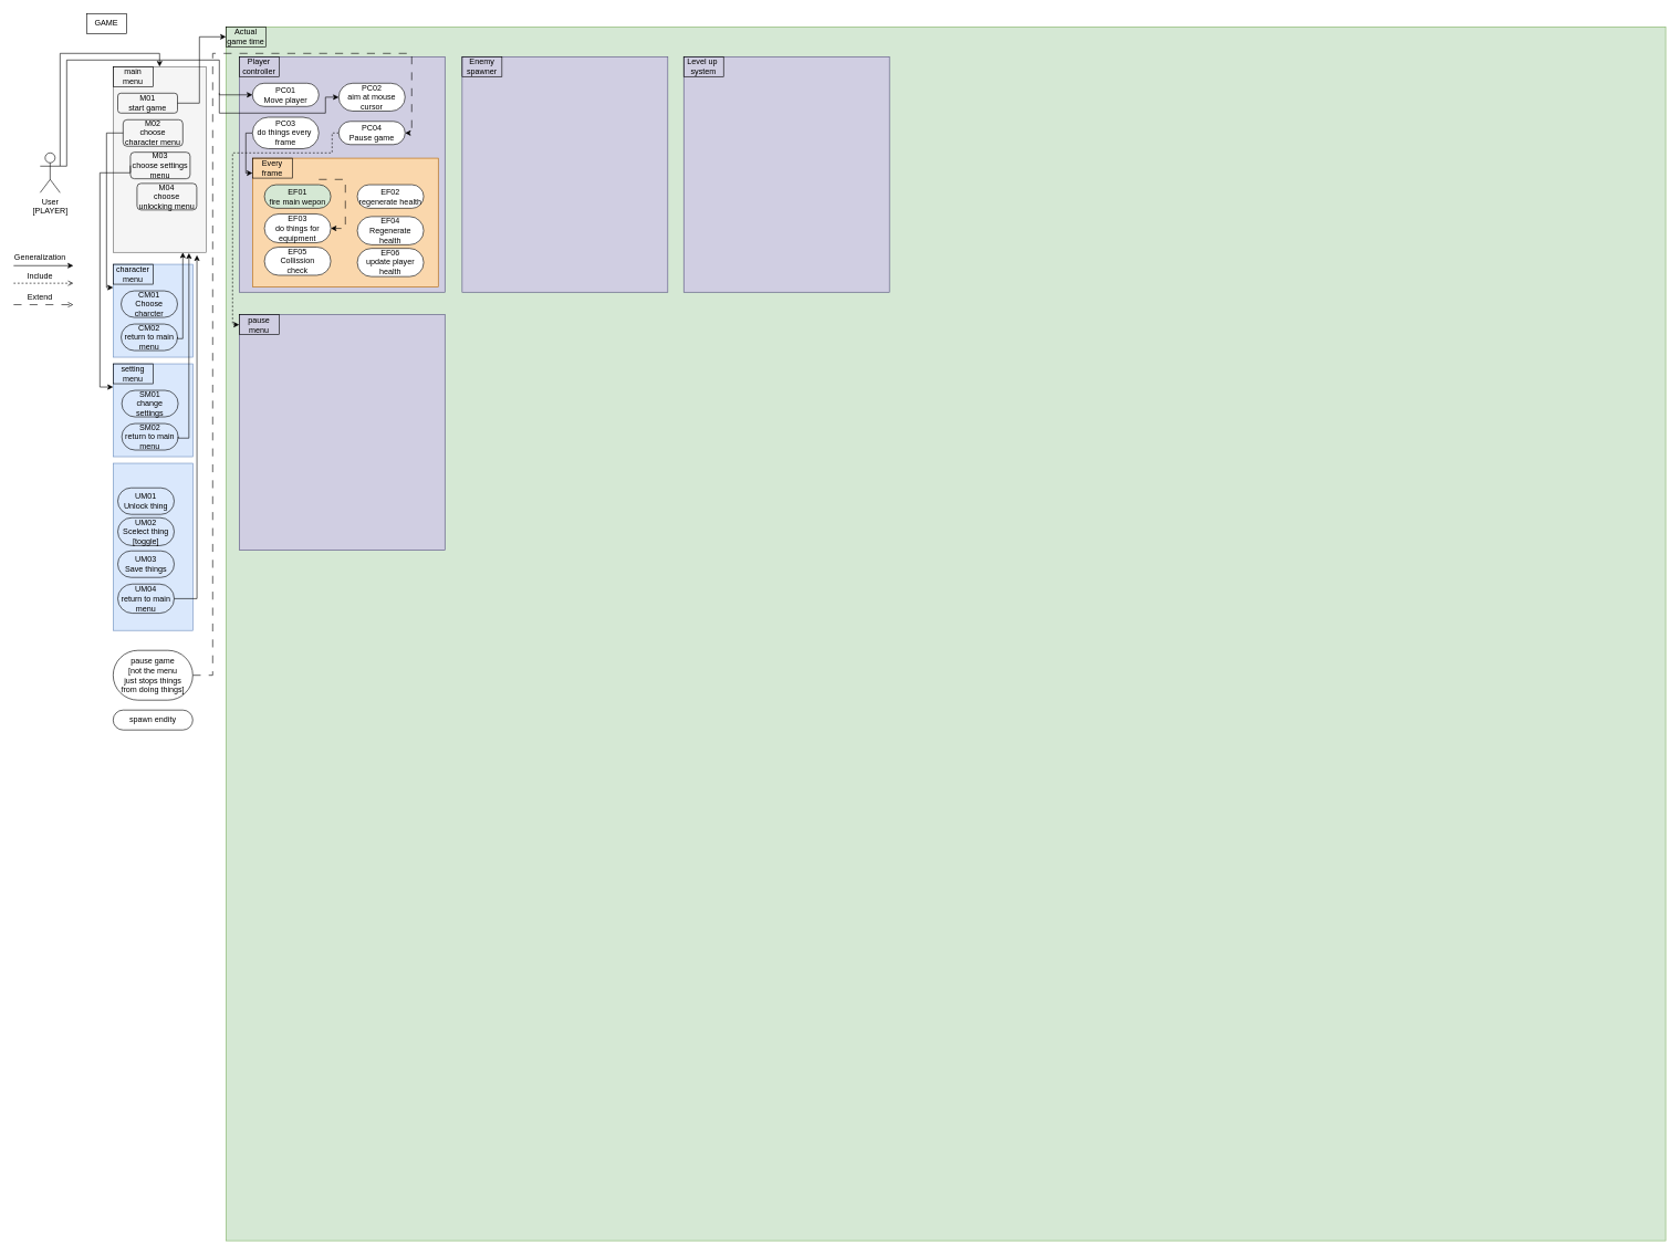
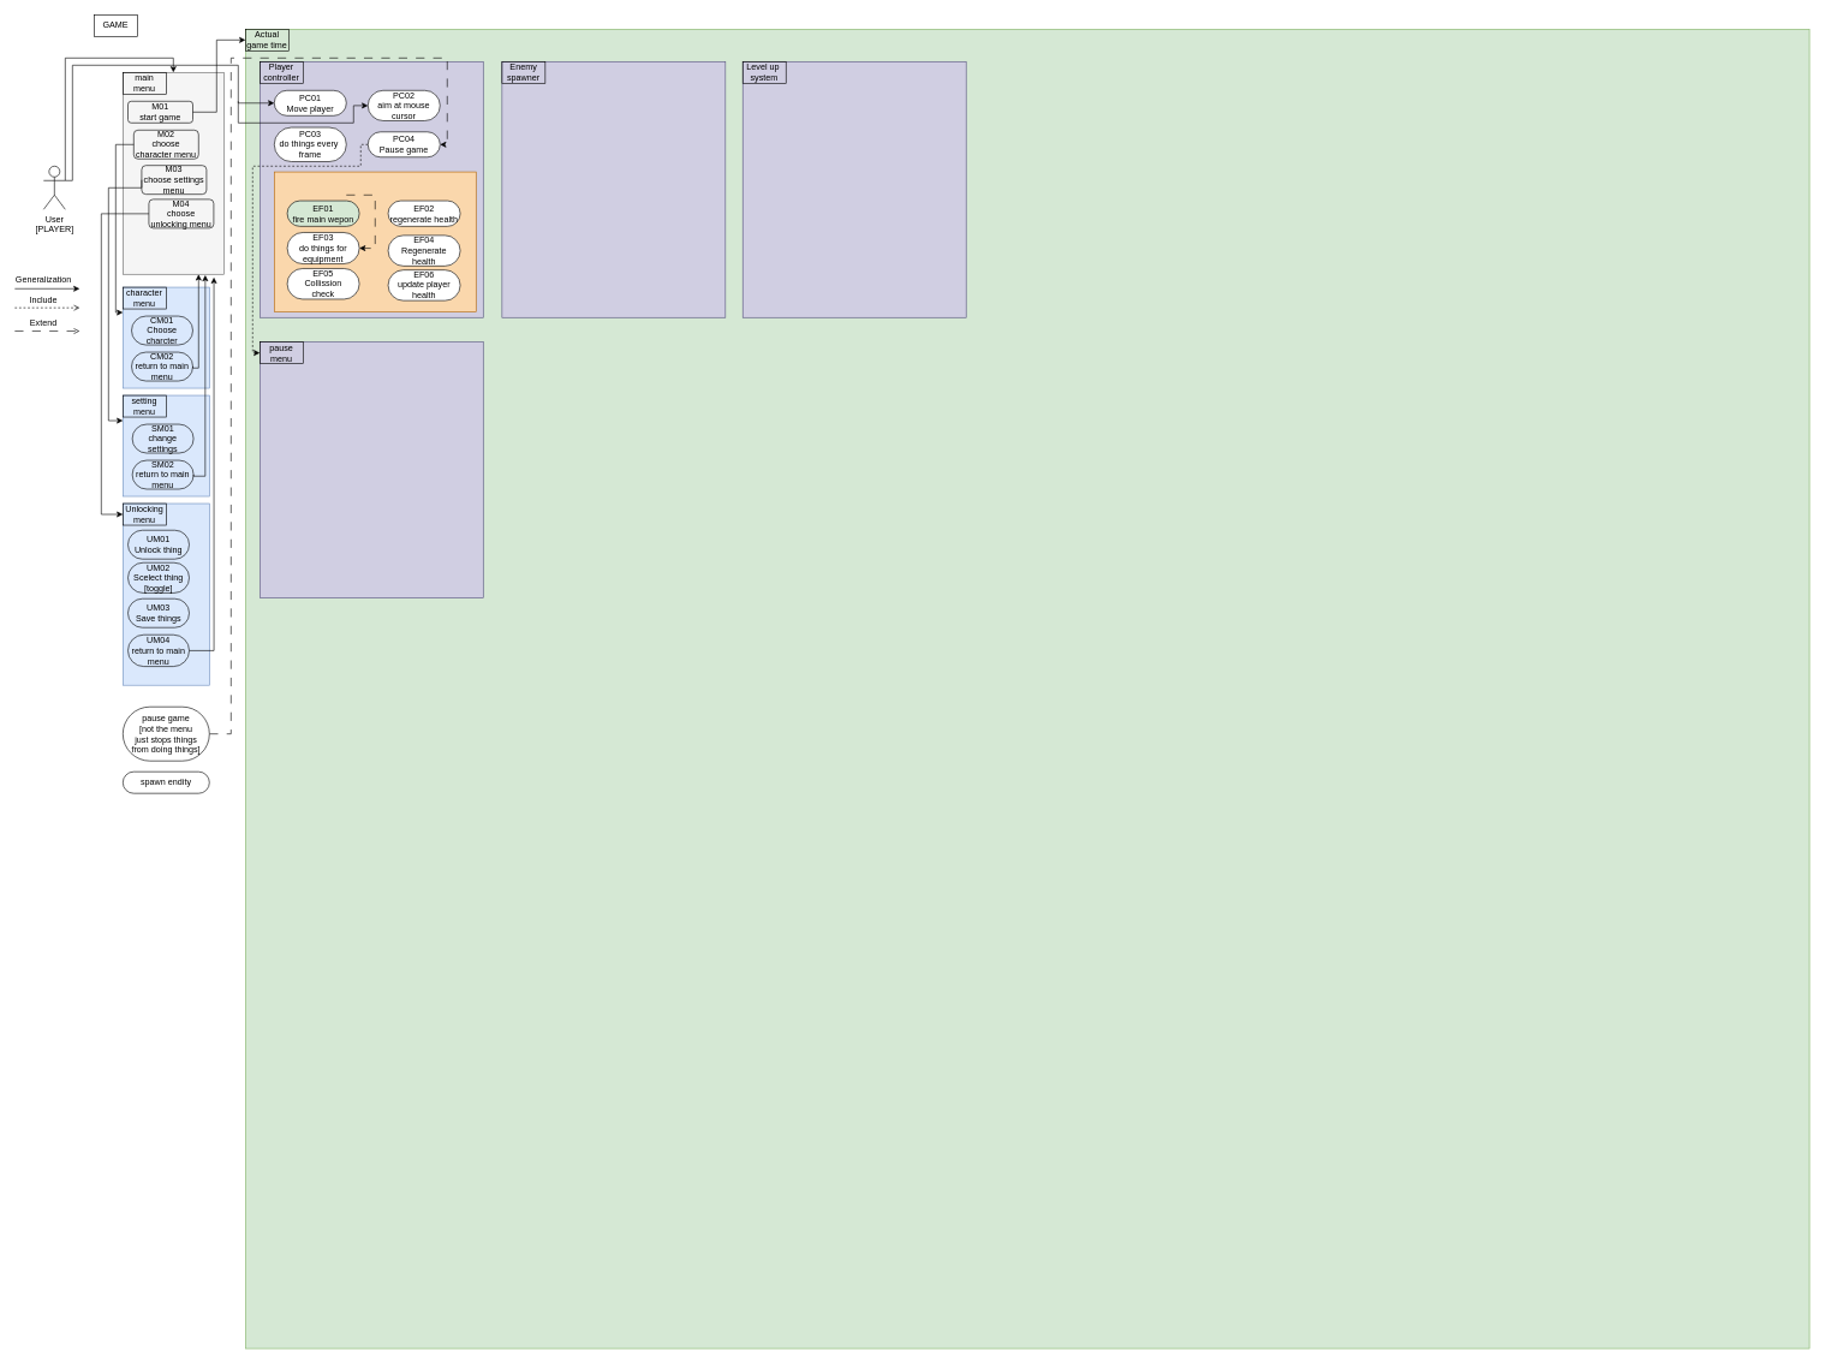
  <mxCell id="0" />
  <mxCell id="1" parent="0" />
  <mxCell id="2" style="edgeStyle=orthogonalEdgeStyle;rounded=0;orthogonalLoop=1;jettySize=auto;html=1;exitX=1;exitY=0.333;exitDx=0;exitDy=0;exitPerimeter=0;" edge="1" parent="1" source="3" target="5"><mxGeometry relative="1" as="geometry"><Array as="points"><mxPoint x="90" y="80" /></Array></mxGeometry></mxCell>
  <mxCell id="3" value="User&lt;br&gt;[PLAYER]" style="shape=umlActor;verticalLabelPosition=bottom;verticalAlign=top;html=1;outlineConnect=0;" vertex="1" parent="1"><mxGeometry x="60" y="230" width="30" height="60" as="geometry" /></mxCell>
  <mxCell id="4" value="GAME" style="text;html=1;strokeColor=default;fillColor=none;align=center;verticalAlign=middle;whiteSpace=wrap;rounded=0;movable=0;resizable=0;rotatable=0;deletable=0;editable=0;connectable=0;" vertex="1" parent="1"><mxGeometry x="130" y="20" width="60" height="30" as="geometry" /></mxCell>
  <mxCell id="5" value="" style="rounded=0;whiteSpace=wrap;html=1;strokeColor=#666666;fillColor=#f5f5f5;fontColor=#333333;" vertex="1" parent="1"><mxGeometry x="170" y="100" width="140" height="280" as="geometry" /></mxCell>
  <mxCell id="6" value="main menu" style="text;html=1;strokeColor=default;fillColor=none;align=center;verticalAlign=middle;whiteSpace=wrap;rounded=0;" vertex="1" parent="1"><mxGeometry x="170" y="100" width="60" height="30" as="geometry" /></mxCell>
  <mxCell id="7" style="edgeStyle=orthogonalEdgeStyle;rounded=0;orthogonalLoop=1;jettySize=auto;html=1;exitX=1;exitY=0.5;exitDx=0;exitDy=0;entryX=0;entryY=0.5;entryDx=0;entryDy=0;" edge="1" parent="1" source="8" target="33"><mxGeometry relative="1" as="geometry"><Array as="points"><mxPoint x="300" y="155" /><mxPoint x="300" y="55" /></Array></mxGeometry></mxCell>
  <mxCell id="8" value="M01&lt;br&gt;start game" style="rounded=1;whiteSpace=wrap;html=1;strokeColor=default;fillColor=none;" vertex="1" parent="1"><mxGeometry x="177" y="140" width="90" height="30" as="geometry" /></mxCell>
  <mxCell id="9" style="edgeStyle=orthogonalEdgeStyle;rounded=0;orthogonalLoop=1;jettySize=auto;html=1;exitX=0;exitY=0.5;exitDx=0;exitDy=0;entryX=0;entryY=0.25;entryDx=0;entryDy=0;" edge="1" parent="1" source="10" target="15"><mxGeometry relative="1" as="geometry"><Array as="points"><mxPoint x="160" y="200" /><mxPoint x="160" y="433" /></Array></mxGeometry></mxCell>
  <mxCell id="10" value="M02&lt;br&gt;choose character menu" style="rounded=1;whiteSpace=wrap;html=1;strokeColor=default;fillColor=none;" vertex="1" parent="1"><mxGeometry x="185" y="180" width="90" height="40" as="geometry" /></mxCell>
  <mxCell id="11" style="edgeStyle=orthogonalEdgeStyle;rounded=0;orthogonalLoop=1;jettySize=auto;html=1;exitX=0;exitY=0.5;exitDx=0;exitDy=0;entryX=0;entryY=0.25;entryDx=0;entryDy=0;" edge="1" parent="1" source="12" target="20"><mxGeometry relative="1" as="geometry"><Array as="points"><mxPoint x="196" y="260" /><mxPoint x="150" y="260" /><mxPoint x="150" y="583" /></Array></mxGeometry></mxCell>
  <mxCell id="12" value="M03&lt;br&gt;choose settings menu" style="rounded=1;whiteSpace=wrap;html=1;strokeColor=default;fillColor=none;" vertex="1" parent="1"><mxGeometry x="196" y="229" width="90" height="40" as="geometry" /></mxCell>
+ <mxCell id="13" style="edgeStyle=orthogonalEdgeStyle;rounded=0;orthogonalLoop=1;jettySize=auto;html=1;exitX=0;exitY=0.5;exitDx=0;exitDy=0;entryX=0;entryY=0.5;entryDx=0;entryDy=0;" edge="1" parent="1" source="14" target="26"><mxGeometry relative="1" as="geometry"><Array as="points"><mxPoint x="140" y="296" /><mxPoint x="140" y="713" /></Array></mxGeometry></mxCell>
  <mxCell id="14" value="M04&lt;br&gt;choose unlocking menu" style="rounded=1;whiteSpace=wrap;html=1;strokeColor=default;fillColor=none;" vertex="1" parent="1"><mxGeometry x="206" y="276" width="90" height="40" as="geometry" /></mxCell>
  <mxCell id="15" value="" style="rounded=0;whiteSpace=wrap;html=1;strokeColor=#6c8ebf;fillColor=#dae8fc;" vertex="1" parent="1"><mxGeometry x="170" y="398" width="120" height="140" as="geometry" /></mxCell>
  <mxCell id="16" value="character&lt;br&gt;menu" style="text;html=1;strokeColor=default;fillColor=none;align=center;verticalAlign=middle;whiteSpace=wrap;rounded=0;" vertex="1" parent="1"><mxGeometry x="170" y="398" width="60" height="30" as="geometry" /></mxCell>
  <mxCell id="17" value="CM01&lt;br&gt;Choose charcter" style="rounded=1;whiteSpace=wrap;html=1;strokeColor=default;fillColor=none;arcSize=50;" vertex="1" parent="1"><mxGeometry x="182" y="438" width="85" height="40" as="geometry" /></mxCell>
  <mxCell id="18" style="edgeStyle=orthogonalEdgeStyle;rounded=0;orthogonalLoop=1;jettySize=auto;html=1;exitX=1;exitY=0.5;exitDx=0;exitDy=0;entryX=0.75;entryY=1;entryDx=0;entryDy=0;" edge="1" parent="1" source="19" target="5"><mxGeometry relative="1" as="geometry"><Array as="points"><mxPoint x="267" y="510" /><mxPoint x="275" y="510" /></Array></mxGeometry></mxCell>
  <mxCell id="19" value="CM02&lt;br&gt;return to main menu" style="rounded=1;whiteSpace=wrap;html=1;strokeColor=default;fillColor=none;arcSize=50;" vertex="1" parent="1"><mxGeometry x="182" y="488" width="85" height="40" as="geometry" /></mxCell>
  <mxCell id="20" value="" style="rounded=0;whiteSpace=wrap;html=1;strokeColor=#6c8ebf;fillColor=#dae8fc;" vertex="1" parent="1"><mxGeometry x="170" y="548" width="120" height="140" as="geometry" /></mxCell>
  <mxCell id="21" value="setting menu" style="text;html=1;strokeColor=default;fillColor=none;align=center;verticalAlign=middle;whiteSpace=wrap;rounded=0;" vertex="1" parent="1"><mxGeometry x="170" y="548" width="60" height="30" as="geometry" /></mxCell>
  <mxCell id="22" value="SM01&lt;br&gt;change settings" style="rounded=1;whiteSpace=wrap;html=1;strokeColor=default;fillColor=none;arcSize=50;" vertex="1" parent="1"><mxGeometry x="183" y="588" width="85" height="40" as="geometry" /></mxCell>
  <mxCell id="23" style="edgeStyle=orthogonalEdgeStyle;rounded=0;orthogonalLoop=1;jettySize=auto;html=1;exitX=1;exitY=0.5;exitDx=0;exitDy=0;entryX=0.816;entryY=1.004;entryDx=0;entryDy=0;entryPerimeter=0;" edge="1" parent="1" source="24" target="5"><mxGeometry relative="1" as="geometry"><Array as="points"><mxPoint x="268" y="660" /><mxPoint x="284" y="660" /></Array></mxGeometry></mxCell>
  <mxCell id="24" value="SM02&lt;br&gt;return to main menu" style="rounded=1;whiteSpace=wrap;html=1;strokeColor=default;fillColor=none;arcSize=50;" vertex="1" parent="1"><mxGeometry x="183" y="638" width="85" height="40" as="geometry" /></mxCell>
  <mxCell id="25" value="" style="rounded=0;whiteSpace=wrap;html=1;strokeColor=#6c8ebf;fillColor=#dae8fc;" vertex="1" parent="1"><mxGeometry x="170" y="698" width="120" height="252" as="geometry" /></mxCell>
+ <mxCell id="26" value="Unlocking menu" style="text;html=1;strokeColor=default;fillColor=none;align=center;verticalAlign=middle;whiteSpace=wrap;rounded=0;" vertex="1" parent="1"><mxGeometry x="170" y="698" width="60" height="30" as="geometry" /></mxCell>
  <mxCell id="27" value="UM01&lt;br&gt;Unlock thing" style="rounded=1;whiteSpace=wrap;html=1;strokeColor=default;fillColor=none;arcSize=50;" vertex="1" parent="1"><mxGeometry x="177" y="735" width="85" height="40" as="geometry" /></mxCell>
  <mxCell id="28" value="UM02&lt;br&gt;Scelect thing&lt;br&gt;[toggle]" style="rounded=1;whiteSpace=wrap;html=1;strokeColor=default;fillColor=none;arcSize=50;" vertex="1" parent="1"><mxGeometry x="177" y="780" width="85" height="42" as="geometry" /></mxCell>
  <mxCell id="29" value="UM03&lt;br&gt;Save things" style="rounded=1;whiteSpace=wrap;html=1;strokeColor=default;fillColor=none;arcSize=50;" vertex="1" parent="1"><mxGeometry x="177" y="830" width="85" height="40" as="geometry" /></mxCell>
  <mxCell id="30" style="edgeStyle=orthogonalEdgeStyle;rounded=0;orthogonalLoop=1;jettySize=auto;html=1;exitX=1;exitY=0.5;exitDx=0;exitDy=0;entryX=0.902;entryY=1.015;entryDx=0;entryDy=0;entryPerimeter=0;" edge="1" parent="1" source="31" target="5"><mxGeometry relative="1" as="geometry" /></mxCell>
  <mxCell id="31" value="UM04&lt;br&gt;return to main&lt;br&gt;menu" style="rounded=1;whiteSpace=wrap;html=1;strokeColor=default;fillColor=none;arcSize=50;" vertex="1" parent="1"><mxGeometry x="177" y="880" width="85" height="44" as="geometry" /></mxCell>
  <mxCell id="32" value="" style="rounded=0;whiteSpace=wrap;html=1;fillColor=#d5e8d4;strokeColor=#82b366;movable=0;resizable=0;rotatable=0;deletable=0;editable=0;connectable=0;" vertex="1" parent="1"><mxGeometry x="340" y="40" width="2170" height="1830" as="geometry" /></mxCell>
  <mxCell id="33" value="Actual game time" style="text;html=1;strokeColor=default;fillColor=none;align=center;verticalAlign=middle;whiteSpace=wrap;rounded=0;movable=0;resizable=0;rotatable=0;deletable=0;editable=0;connectable=0;" vertex="1" parent="1"><mxGeometry x="340" y="40" width="60" height="30" as="geometry" /></mxCell>
  <mxCell id="34" value="" style="rounded=0;whiteSpace=wrap;html=1;fillColor=#d0cee2;strokeColor=#56517e;" vertex="1" parent="1"><mxGeometry x="360" y="85" width="310" height="355" as="geometry" /></mxCell>
  <mxCell id="35" value="Player controller" style="text;html=1;strokeColor=default;fillColor=none;align=center;verticalAlign=middle;whiteSpace=wrap;rounded=0;movable=1;resizable=1;rotatable=1;deletable=1;editable=1;connectable=1;" vertex="1" parent="1"><mxGeometry x="360" y="85" width="60" height="30" as="geometry" /></mxCell>
  <mxCell id="36" value="PC01&lt;br&gt;Move player" style="rounded=1;whiteSpace=wrap;html=1;fontColor=#050505;arcSize=50;" vertex="1" parent="1"><mxGeometry x="380" y="125" width="100" height="35" as="geometry" /></mxCell>
  <mxCell id="37" value="PC02&lt;br&gt;aim at mouse cursor" style="rounded=1;whiteSpace=wrap;html=1;fontColor=#050505;arcSize=50;" vertex="1" parent="1"><mxGeometry x="510" y="125" width="100" height="42" as="geometry" /></mxCell>
  <mxCell id="38" style="edgeStyle=orthogonalEdgeStyle;rounded=0;orthogonalLoop=1;jettySize=auto;html=1;exitX=1;exitY=0.333;exitDx=0;exitDy=0;exitPerimeter=0;fontColor=#050505;entryX=0;entryY=0.5;entryDx=0;entryDy=0;" edge="1" parent="1" source="3" target="36"><mxGeometry relative="1" as="geometry"><mxPoint x="360" y="90" as="targetPoint" /><Array as="points"><mxPoint x="100" y="250" /><mxPoint x="100" y="90" /><mxPoint x="330" y="90" /><mxPoint x="330" y="142" /></Array></mxGeometry></mxCell>
- <mxCell id="39" style="edgeStyle=orthogonalEdgeStyle;rounded=0;orthogonalLoop=1;jettySize=auto;html=1;entryX=0;entryY=0.75;entryDx=0;entryDy=0;fontColor=#050505;" edge="1" parent="1" source="40" target="42"><mxGeometry relative="1" as="geometry"><Array as="points"><mxPoint x="370" y="200" /><mxPoint x="370" y="260" /><mxPoint x="380" y="260" /></Array></mxGeometry></mxCell>
  <mxCell id="40" value="PC03&lt;br&gt;do things every&amp;nbsp;&lt;br&gt;frame" style="rounded=1;whiteSpace=wrap;html=1;fontColor=#050505;arcSize=50;" vertex="1" parent="1"><mxGeometry x="380" y="176.25" width="100" height="47.5" as="geometry" /></mxCell>
  <mxCell id="41" value="" style="rounded=0;whiteSpace=wrap;html=1;fillColor=#fad7ac;strokeColor=#b46504;" vertex="1" parent="1"><mxGeometry x="380" y="238" width="280" height="194" as="geometry" /></mxCell>
- <mxCell id="42" value="Every frame" style="text;html=1;strokeColor=default;fillColor=none;align=center;verticalAlign=middle;whiteSpace=wrap;rounded=0;movable=1;resizable=1;rotatable=1;deletable=1;editable=1;connectable=1;" vertex="1" parent="1"><mxGeometry x="380" y="238" width="60" height="30" as="geometry" /></mxCell>
  <mxCell id="43" value="EF01&lt;br&gt;fire main wepon" style="rounded=1;whiteSpace=wrap;html=1;fontColor=#050505;arcSize=50;fillColor=#d5e8d4;" vertex="1" parent="1"><mxGeometry x="398" y="278" width="100" height="35.5" as="geometry" /></mxCell>
  <mxCell id="44" value="EF02&lt;br&gt;regenerate health" style="rounded=1;whiteSpace=wrap;html=1;fontColor=#050505;arcSize=50;" vertex="1" parent="1"><mxGeometry x="538" y="278" width="100" height="35.5" as="geometry" /></mxCell>
  <mxCell id="45" value="EF03&lt;br&gt;do things for equipment" style="rounded=1;whiteSpace=wrap;html=1;fontColor=#050505;arcSize=50;" vertex="1" parent="1"><mxGeometry x="398" y="322" width="100" height="43.5" as="geometry" /></mxCell>
  <mxCell id="46" value="EF04&lt;br&gt;Regenerate health" style="rounded=1;whiteSpace=wrap;html=1;fontColor=#050505;arcSize=50;" vertex="1" parent="1"><mxGeometry x="538" y="326" width="100" height="42.5" as="geometry" /></mxCell>
  <mxCell id="47" value="" style="endArrow=classic;html=1;rounded=0;fontColor=#050505;entryX=0;entryY=0.5;entryDx=0;entryDy=0;" edge="1" parent="1" target="37"><mxGeometry width="50" height="50" relative="1" as="geometry"><mxPoint x="330" y="140" as="sourcePoint" /><mxPoint x="390" y="140" as="targetPoint" /><Array as="points"><mxPoint x="330" y="170" /><mxPoint x="490" y="170" /><mxPoint x="490" y="146" /></Array></mxGeometry></mxCell>
  <mxCell id="48" value="EF05&lt;br&gt;Collission&lt;br&gt;check" style="rounded=1;whiteSpace=wrap;html=1;fontColor=#050505;arcSize=50;" vertex="1" parent="1"><mxGeometry x="398" y="372" width="100" height="42.5" as="geometry" /></mxCell>
  <mxCell id="49" value="EF06&lt;br&gt;update player&lt;br&gt;health" style="rounded=1;whiteSpace=wrap;html=1;fontColor=#050505;arcSize=50;" vertex="1" parent="1"><mxGeometry x="538" y="374" width="100" height="42.5" as="geometry" /></mxCell>
  <mxCell id="50" value="" style="rounded=0;whiteSpace=wrap;html=1;fillColor=#d0cee2;strokeColor=#56517e;" vertex="1" parent="1"><mxGeometry x="696" y="85" width="310" height="355" as="geometry" /></mxCell>
  <mxCell id="51" value="Enemy&lt;br&gt;spawner" style="text;html=1;strokeColor=default;fillColor=none;align=center;verticalAlign=middle;whiteSpace=wrap;rounded=0;movable=1;resizable=1;rotatable=1;deletable=1;editable=1;connectable=1;" vertex="1" parent="1"><mxGeometry x="696" y="85" width="60" height="30" as="geometry" /></mxCell>
  <mxCell id="52" value="" style="rounded=0;whiteSpace=wrap;html=1;fillColor=#d0cee2;strokeColor=#56517e;" vertex="1" parent="1"><mxGeometry x="1030" y="85" width="310" height="355" as="geometry" /></mxCell>
  <mxCell id="53" value="Level up&amp;nbsp;&lt;br&gt;system" style="text;html=1;strokeColor=default;fillColor=none;align=center;verticalAlign=middle;whiteSpace=wrap;rounded=0;movable=1;resizable=1;rotatable=1;deletable=1;editable=1;connectable=1;" vertex="1" parent="1"><mxGeometry x="1030" y="85" width="60" height="30" as="geometry" /></mxCell>
  <mxCell id="54" value="" style="rounded=0;whiteSpace=wrap;html=1;fillColor=#d0cee2;strokeColor=#56517e;" vertex="1" parent="1"><mxGeometry x="360" y="474" width="310" height="355" as="geometry" /></mxCell>
  <mxCell id="55" value="pause menu" style="text;html=1;strokeColor=default;fillColor=none;align=center;verticalAlign=middle;whiteSpace=wrap;rounded=0;movable=1;resizable=1;rotatable=1;deletable=1;editable=1;connectable=1;shadow=0;" vertex="1" parent="1"><mxGeometry x="360" y="474" width="60" height="30" as="geometry" /></mxCell>
  <mxCell id="56" style="edgeStyle=orthogonalEdgeStyle;rounded=0;orthogonalLoop=1;jettySize=auto;html=1;entryX=0;entryY=0.5;entryDx=0;entryDy=0;strokeWidth=1;fontColor=#050505;startArrow=none;startFill=0;endArrow=classic;endFill=1;targetPerimeterSpacing=90;dashed=1;" edge="1" parent="1" source="57" target="55"><mxGeometry relative="1" as="geometry"><Array as="points"><mxPoint x="500" y="200" /><mxPoint x="500" y="230" /><mxPoint x="350" y="230" /><mxPoint x="350" y="489" /></Array></mxGeometry></mxCell>
  <mxCell id="57" value="PC04&lt;br&gt;Pause game" style="rounded=1;whiteSpace=wrap;html=1;fontColor=#050505;arcSize=50;" vertex="1" parent="1"><mxGeometry x="510" y="182.5" width="100" height="35" as="geometry" /></mxCell>
  <mxCell id="58" style="edgeStyle=orthogonalEdgeStyle;rounded=0;orthogonalLoop=1;jettySize=auto;html=1;exitX=1;exitY=0.5;exitDx=0;exitDy=0;entryX=1;entryY=0.5;entryDx=0;entryDy=0;dashed=1;dashPattern=12 12;strokeWidth=1;fontColor=#050505;startArrow=none;startFill=0;endArrow=classic;endFill=1;targetPerimeterSpacing=90;" edge="1" parent="1" source="59" target="57"><mxGeometry relative="1" as="geometry"><Array as="points"><mxPoint x="320" y="1017" /><mxPoint x="320" y="80" /><mxPoint x="620" y="80" /><mxPoint x="620" y="200" /></Array></mxGeometry></mxCell>
  <mxCell id="59" value="pause game&lt;br&gt;[not the menu &lt;br&gt;just stops things&lt;br&gt;from doing things]" style="rounded=1;whiteSpace=wrap;html=1;fontColor=#050505;arcSize=50;" vertex="1" parent="1"><mxGeometry x="170" y="980" width="120" height="75" as="geometry" /></mxCell>
  <mxCell id="60" value="spawn endity" style="rounded=1;whiteSpace=wrap;html=1;fontColor=#050505;arcSize=50;" vertex="1" parent="1"><mxGeometry x="170" y="1070" width="120" height="30" as="geometry" /></mxCell>
  <mxCell id="61" value="" style="endArrow=classic;html=1;rounded=0;fontColor=#050505;" edge="1" parent="1"><mxGeometry width="50" height="50" relative="1" as="geometry"><mxPoint x="20" y="400" as="sourcePoint" /><mxPoint x="110" y="400" as="targetPoint" /></mxGeometry></mxCell>
  <mxCell id="62" value="Generalization" style="text;html=1;strokeColor=none;fillColor=none;align=center;verticalAlign=middle;whiteSpace=wrap;rounded=0;fontColor=#050505;" vertex="1" parent="1"><mxGeometry x="30" y="376" width="60" height="22" as="geometry" /></mxCell>
  <mxCell id="63" value="" style="endArrow=open;html=1;rounded=0;fontColor=#050505;targetPerimeterSpacing=90;strokeWidth=1;endFill=0;edgeStyle=orthogonalEdgeStyle;startArrow=none;startFill=0;dashed=1;" edge="1" parent="1"><mxGeometry width="50" height="50" relative="1" as="geometry"><mxPoint x="20" y="426.5" as="sourcePoint" /><mxPoint x="110" y="426.5" as="targetPoint" /></mxGeometry></mxCell>
  <mxCell id="64" value="Include" style="text;html=1;strokeColor=none;fillColor=none;align=center;verticalAlign=middle;whiteSpace=wrap;rounded=0;fontColor=#050505;" vertex="1" parent="1"><mxGeometry x="30" y="404.5" width="60" height="22" as="geometry" /></mxCell>
  <mxCell id="65" value="" style="endArrow=open;html=1;rounded=0;fontColor=#050505;targetPerimeterSpacing=90;strokeWidth=1;endFill=0;edgeStyle=orthogonalEdgeStyle;startArrow=none;startFill=0;dashed=1;dashPattern=12 12;" edge="1" parent="1"><mxGeometry width="50" height="50" relative="1" as="geometry"><mxPoint x="20" y="458.83" as="sourcePoint" /><mxPoint x="110" y="458.83" as="targetPoint" /></mxGeometry></mxCell>
  <mxCell id="66" value="Extend" style="text;html=1;strokeColor=none;fillColor=none;align=center;verticalAlign=middle;whiteSpace=wrap;rounded=0;fontColor=#050505;" vertex="1" parent="1"><mxGeometry x="30" y="436.83" width="60" height="22" as="geometry" /></mxCell>
  <mxCell id="67" value="" style="endArrow=classic;html=1;rounded=0;dashed=1;dashPattern=12 12;strokeWidth=1;fontColor=#050505;targetPerimeterSpacing=90;entryX=1;entryY=0.5;entryDx=0;entryDy=0;" edge="1" parent="1" target="45"><mxGeometry width="50" height="50" relative="1" as="geometry"><mxPoint x="480" y="270" as="sourcePoint" /><mxPoint x="620" y="300" as="targetPoint" /><Array as="points"><mxPoint x="520" y="270" /><mxPoint x="520" y="344" /></Array></mxGeometry></mxCell>
